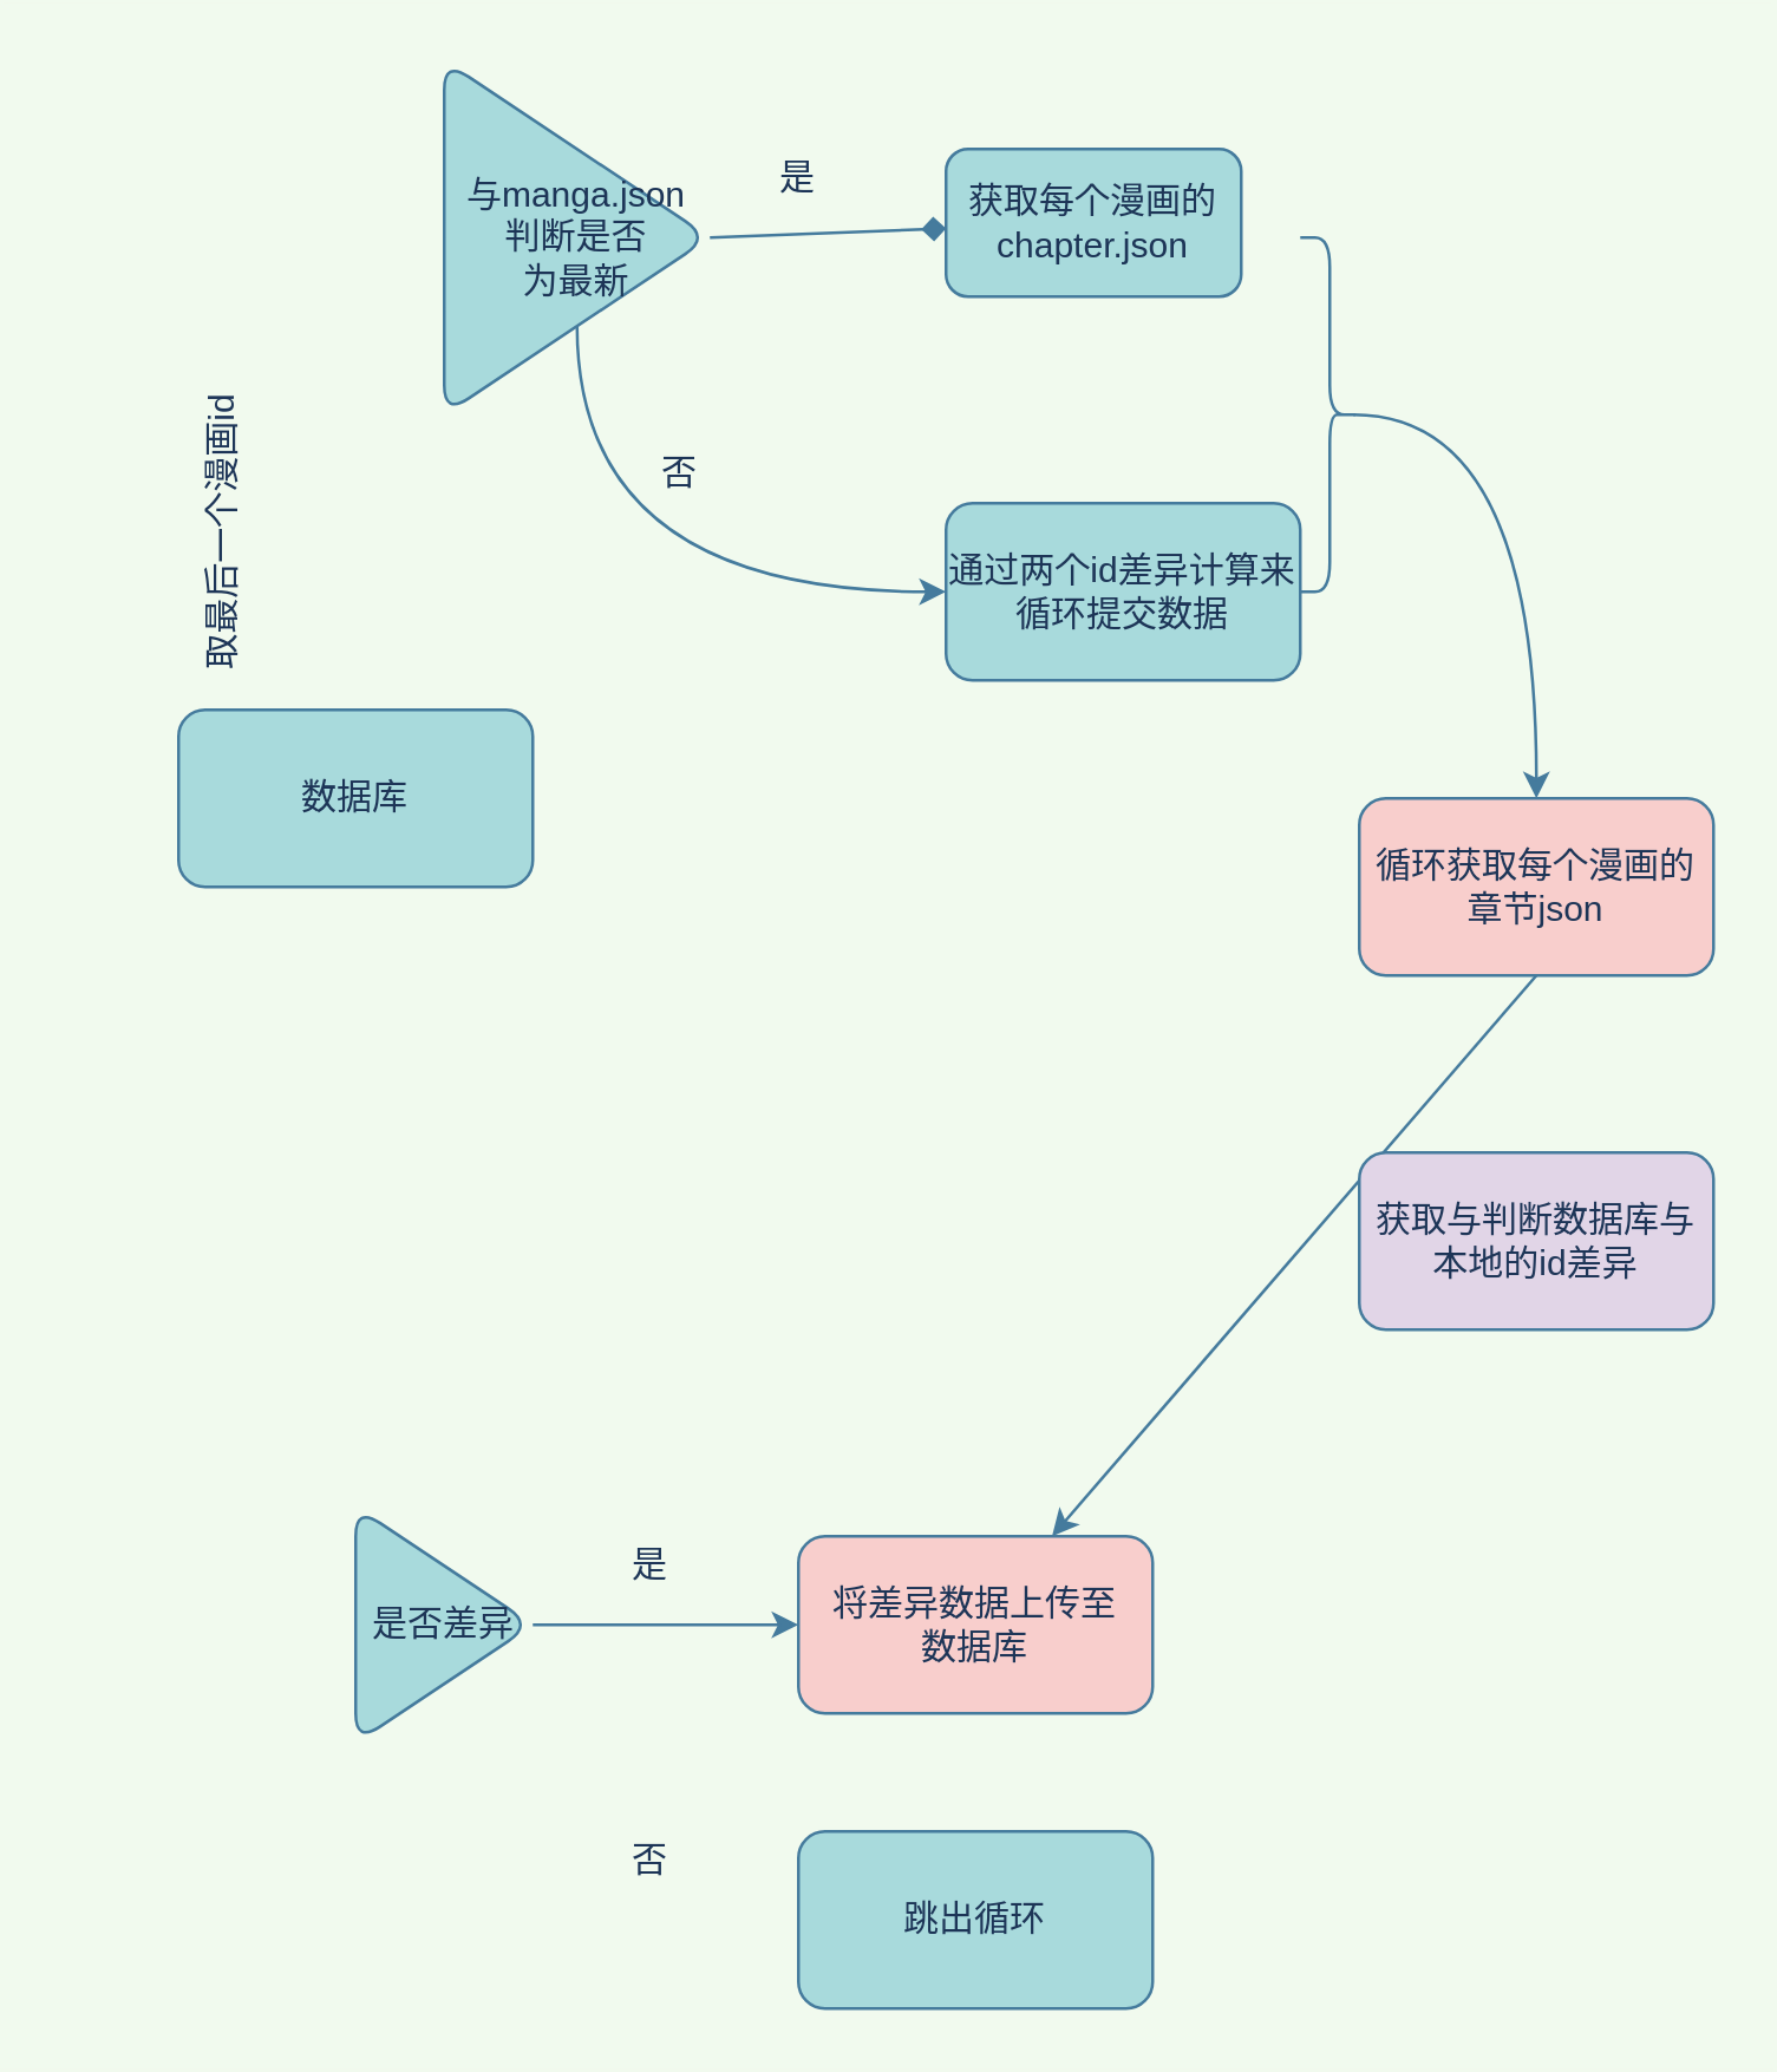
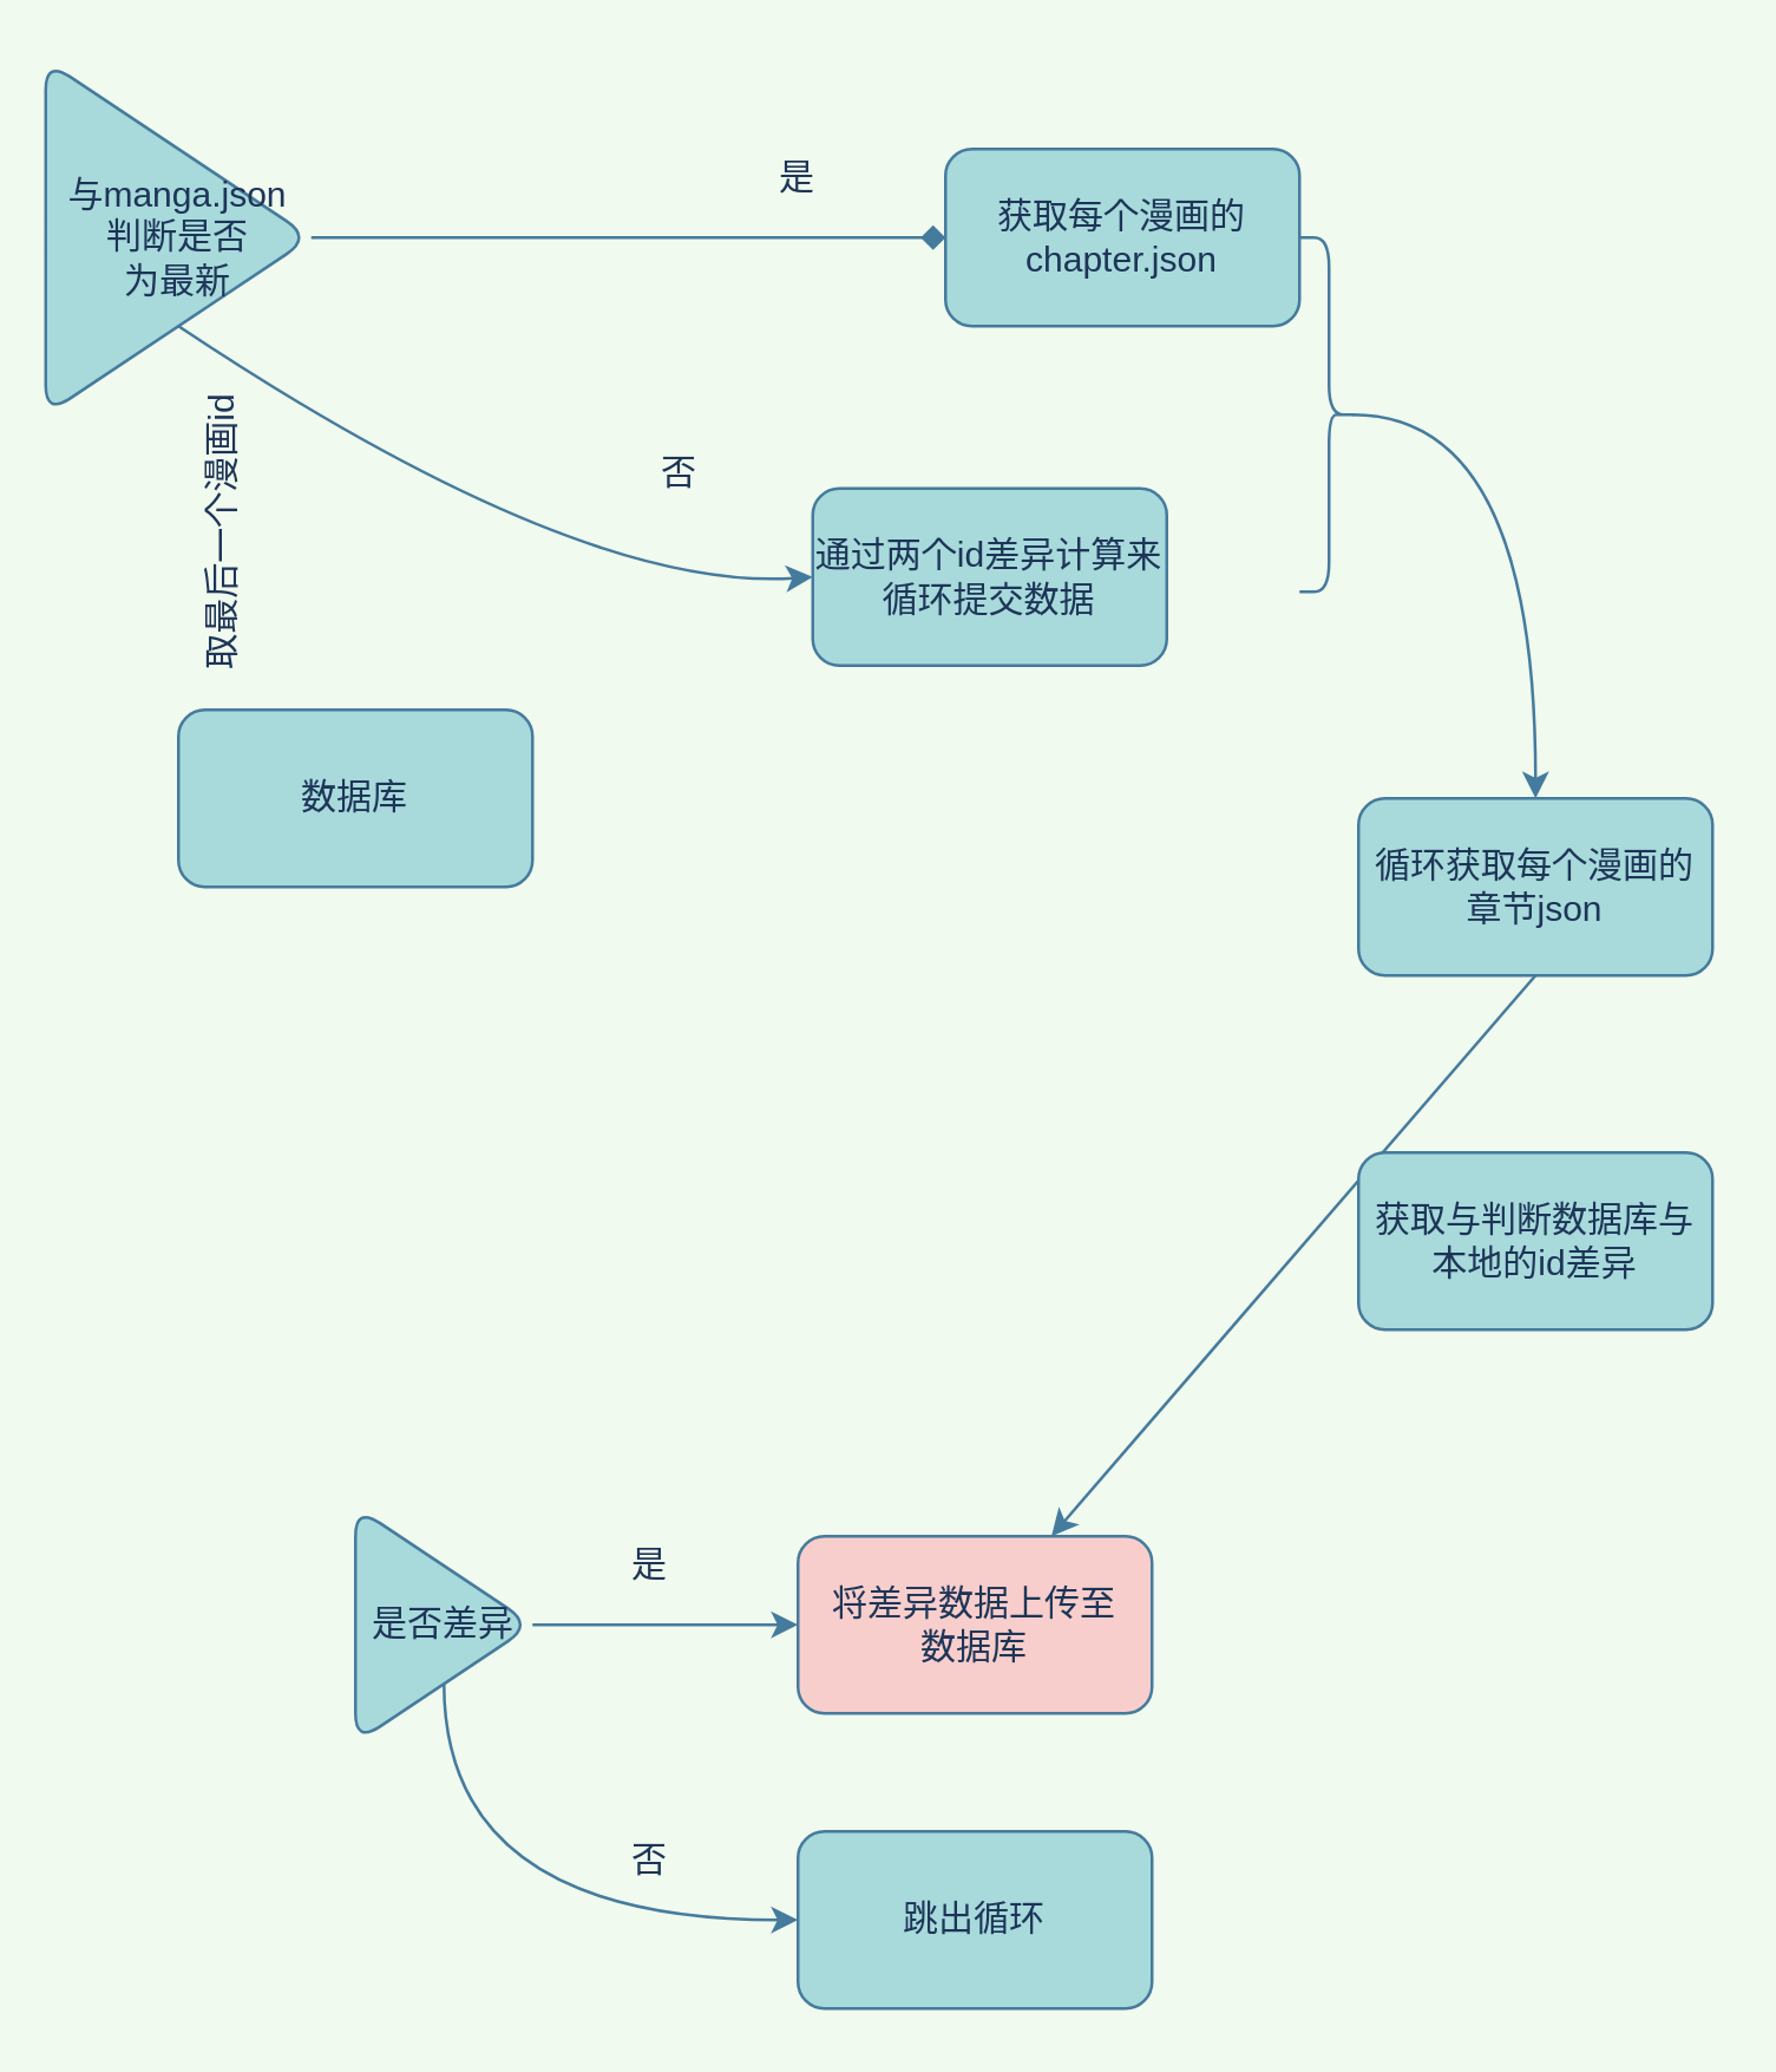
  <mxCell id="0" />
  <mxCell id="1" parent="0" />
  <mxCell id="2" value="数据库" style="whiteSpace=wrap;html=1;fillColor=#A8DADC;strokeColor=#457B9D;fontColor=#1D3557;rounded=1;" parent="1" vertex="1"><mxGeometry x="60" y="240" width="120" height="60" as="geometry" /></mxCell>
  <mxCell id="3" value="取最后一个漫画id" style="text;html=1;strokeColor=none;fillColor=none;align=center;verticalAlign=middle;whiteSpace=wrap;rotation=-90;fontColor=#1D3557;rounded=1;" parent="1" vertex="1"><mxGeometry x="20" y="170" width="110" height="20" as="geometry" /></mxCell>
- <mxCell id="4" value="&lt;span&gt;与manga.json&lt;br&gt;判断是否&lt;br&gt;为最新&lt;/span&gt;" style="triangle;whiteSpace=wrap;html=1;fillColor=#A8DADC;strokeColor=#457B9D;fontColor=#1D3557;rounded=1;" parent="1" vertex="1"><mxGeometry x="150" y="20" width="90" height="120" as="geometry" /></mxCell>
+ <mxCell id="4" value="&lt;span&gt;与manga.json&lt;br&gt;判断是否&lt;br&gt;为最新&lt;/span&gt;" style="triangle;whiteSpace=wrap;html=1;fillColor=#A8DADC;strokeColor=#457B9D;fontColor=#1D3557;rounded=1;" parent="1" vertex="1"><mxGeometry x="15" y="20" width="90" height="120" as="geometry" /></mxCell>
  <mxCell id="5" value="" style="endArrow=classic;html=1;exitX=0.5;exitY=1;exitDx=0;exitDy=0;entryX=0;entryY=0.5;entryDx=0;entryDy=0;labelBackgroundColor=#F1FAEE;strokeColor=#457B9D;fontColor=#1D3557;curved=1;" parent="1" source="4" target="10" edge="1"><mxGeometry width="50" height="50" relative="1" as="geometry"><mxPoint x="350" y="170" as="sourcePoint" /><mxPoint x="280" y="190" as="targetPoint" /><Array as="points"><mxPoint x="195" y="200" /></Array></mxGeometry></mxCell>
  <mxCell id="6" value="否" style="text;html=1;strokeColor=none;fillColor=none;align=center;verticalAlign=middle;whiteSpace=wrap;fontColor=#1D3557;rounded=1;" parent="1" vertex="1"><mxGeometry x="210" y="150" width="40" height="20" as="geometry" /></mxCell>
  <mxCell id="7" value="" style="endArrow=diamond;html=1;exitX=1;exitY=0.5;exitDx=0;exitDy=0;labelBackgroundColor=#F1FAEE;strokeColor=#457B9D;fontColor=#1D3557;curved=1;" parent="1" source="4" target="9" edge="1"><mxGeometry width="50" height="50" relative="1" as="geometry"><mxPoint x="350" as="sourcePoint" y="-130" /><mxPoint x="320" y="80" as="targetPoint" /></mxGeometry></mxCell>
  <mxCell id="8" value="是" style="text;html=1;strokeColor=none;fillColor=none;align=center;verticalAlign=middle;whiteSpace=wrap;fontColor=#1D3557;rounded=1;" parent="1" vertex="1"><mxGeometry x="250" y="50" width="40" height="20" as="geometry" /></mxCell>
- <mxCell id="9" value="获取每个漫画的&lt;br&gt;chapter.json" style="whiteSpace=wrap;html=1;fillColor=#A8DADC;strokeColor=#457B9D;fontColor=#1D3557;rounded=1;" parent="1" vertex="1"><mxGeometry x="320" y="50" width="100" height="50" as="geometry" /></mxCell>
- <mxCell id="10" value="通过两个id差异计算来循环提交数据" style="whiteSpace=wrap;html=1;fillColor=#A8DADC;strokeColor=#457B9D;fontColor=#1D3557;rounded=1;" parent="1" vertex="1"><mxGeometry x="320" y="170" width="120" height="60" as="geometry" /></mxCell>
+ <mxCell id="9" value="获取每个漫画的&lt;br&gt;chapter.json" style="whiteSpace=wrap;html=1;fillColor=#A8DADC;strokeColor=#457B9D;fontColor=#1D3557;rounded=1;" parent="1" vertex="1"><mxGeometry x="320" y="50" width="120" height="60" as="geometry" /></mxCell>
+ <mxCell id="10" value="通过两个id差异计算来循环提交数据" style="whiteSpace=wrap;html=1;fillColor=#A8DADC;strokeColor=#457B9D;fontColor=#1D3557;rounded=1;" parent="1" vertex="1"><mxGeometry x="275" y="165" width="120" height="60" as="geometry" /></mxCell>
  <mxCell id="11" value="" style="shape=curlyBracket;whiteSpace=wrap;html=1;flipH=1;size=0.5;fillColor=#A8DADC;strokeColor=#457B9D;fontColor=#1D3557;rounded=1;" parent="1" vertex="1"><mxGeometry x="440" y="80" width="20" height="120" as="geometry" /></mxCell>
  <mxCell id="12" value="" style="endArrow=classic;html=1;exitX=0.1;exitY=0.5;exitDx=0;exitDy=0;exitPerimeter=0;labelBackgroundColor=#F1FAEE;strokeColor=#457B9D;fontColor=#1D3557;curved=1;" parent="1" source="11" edge="1"><mxGeometry width="50" height="50" relative="1" as="geometry"><mxPoint x="350" y="350" as="sourcePoint" /><mxPoint x="520" y="270" as="targetPoint" /><Array as="points"><mxPoint x="520" y="140" /></Array></mxGeometry></mxCell>
- <mxCell id="13" value="循环获取每个漫画的章节json" style="whiteSpace=wrap;html=1;fillColor=#f8cecc;strokeColor=#457B9D;fontColor=#1D3557;rounded=1;" parent="1" vertex="1"><mxGeometry x="460" y="270" width="120" height="60" as="geometry" /></mxCell>
+ <mxCell id="13" value="循环获取每个漫画的章节json" style="whiteSpace=wrap;html=1;fillColor=#A8DADC;strokeColor=#457B9D;fontColor=#1D3557;rounded=1;" parent="1" vertex="1"><mxGeometry x="460" y="270" width="120" height="60" as="geometry" /></mxCell>
  <mxCell id="14" value="" style="endArrow=classic;html=1;exitX=0.5;exitY=1;exitDx=0;exitDy=0;labelBackgroundColor=#F1FAEE;strokeColor=#457B9D;fontColor=#1D3557;curved=1;" parent="1" source="13" target="19" edge="1"><mxGeometry width="50" height="50" relative="1" as="geometry"><mxPoint x="340" y="350" as="sourcePoint" /><mxPoint x="520" y="390" as="targetPoint" /></mxGeometry></mxCell>
- <mxCell id="15" value="获取与判断数据库与本地的id差异" style="whiteSpace=wrap;html=1;fillColor=#e1d5e7;strokeColor=#457B9D;fontColor=#1D3557;rounded=1;" parent="1" vertex="1"><mxGeometry x="460" y="390" width="120" height="60" as="geometry" /></mxCell>
+ <mxCell id="15" value="获取与判断数据库与本地的id差异" style="whiteSpace=wrap;html=1;fillColor=#A8DADC;strokeColor=#457B9D;fontColor=#1D3557;rounded=1;" parent="1" vertex="1"><mxGeometry x="460" y="390" width="120" height="60" as="geometry" /></mxCell>
  <mxCell id="16" value="是否差异" style="triangle;whiteSpace=wrap;html=1;rotation=0;fillColor=#A8DADC;strokeColor=#457B9D;fontColor=#1D3557;rounded=1;" parent="1" vertex="1"><mxGeometry x="120" y="510" width="60" height="80" as="geometry" /></mxCell>
  <mxCell id="17" value="" style="endArrow=classic;html=1;exitX=1;exitY=0.5;exitDx=0;exitDy=0;labelBackgroundColor=#F1FAEE;strokeColor=#457B9D;fontColor=#1D3557;curved=1;" parent="1" source="16" edge="1"><mxGeometry width="50" height="50" relative="1" as="geometry"><mxPoint x="250" y="540" as="sourcePoint" /><mxPoint x="270" y="550" as="targetPoint" /></mxGeometry></mxCell>
+ <mxCell id="18" value="" style="endArrow=classic;html=1;exitX=0.5;exitY=1;exitDx=0;exitDy=0;entryX=0;entryY=0.5;entryDx=0;entryDy=0;labelBackgroundColor=#F1FAEE;strokeColor=#457B9D;fontColor=#1D3557;curved=1;" parent="1" source="16" target="20" edge="1"><mxGeometry width="50" height="50" relative="1" as="geometry"><mxPoint x="250" y="540" as="sourcePoint" /><mxPoint x="270" y="650" as="targetPoint" /><Array as="points"><mxPoint x="150" y="650" /></Array></mxGeometry></mxCell>
  <mxCell id="19" value="将差异数据上传至&lt;br&gt;数据库" style="whiteSpace=wrap;html=1;fillColor=#f8cecc;strokeColor=#457B9D;fontColor=#1D3557;rounded=1;" parent="1" vertex="1"><mxGeometry x="270" y="520" width="120" height="60" as="geometry" /></mxCell>
  <mxCell id="20" value="跳出循环" style="whiteSpace=wrap;html=1;fillColor=#A8DADC;strokeColor=#457B9D;fontColor=#1D3557;rounded=1;" parent="1" vertex="1"><mxGeometry x="270" y="620" width="120" height="60" as="geometry" /></mxCell>
  <mxCell id="21" value="是" style="text;html=1;strokeColor=none;fillColor=none;align=center;verticalAlign=middle;whiteSpace=wrap;fontColor=#1D3557;rounded=1;" parent="1" vertex="1"><mxGeometry x="200" y="520" width="40" height="20" as="geometry" /></mxCell>
  <mxCell id="22" value="否" style="text;html=1;strokeColor=none;fillColor=none;align=center;verticalAlign=middle;whiteSpace=wrap;fontColor=#1D3557;rounded=1;" parent="1" vertex="1"><mxGeometry x="200" y="620" width="40" height="20" as="geometry" /></mxCell>
